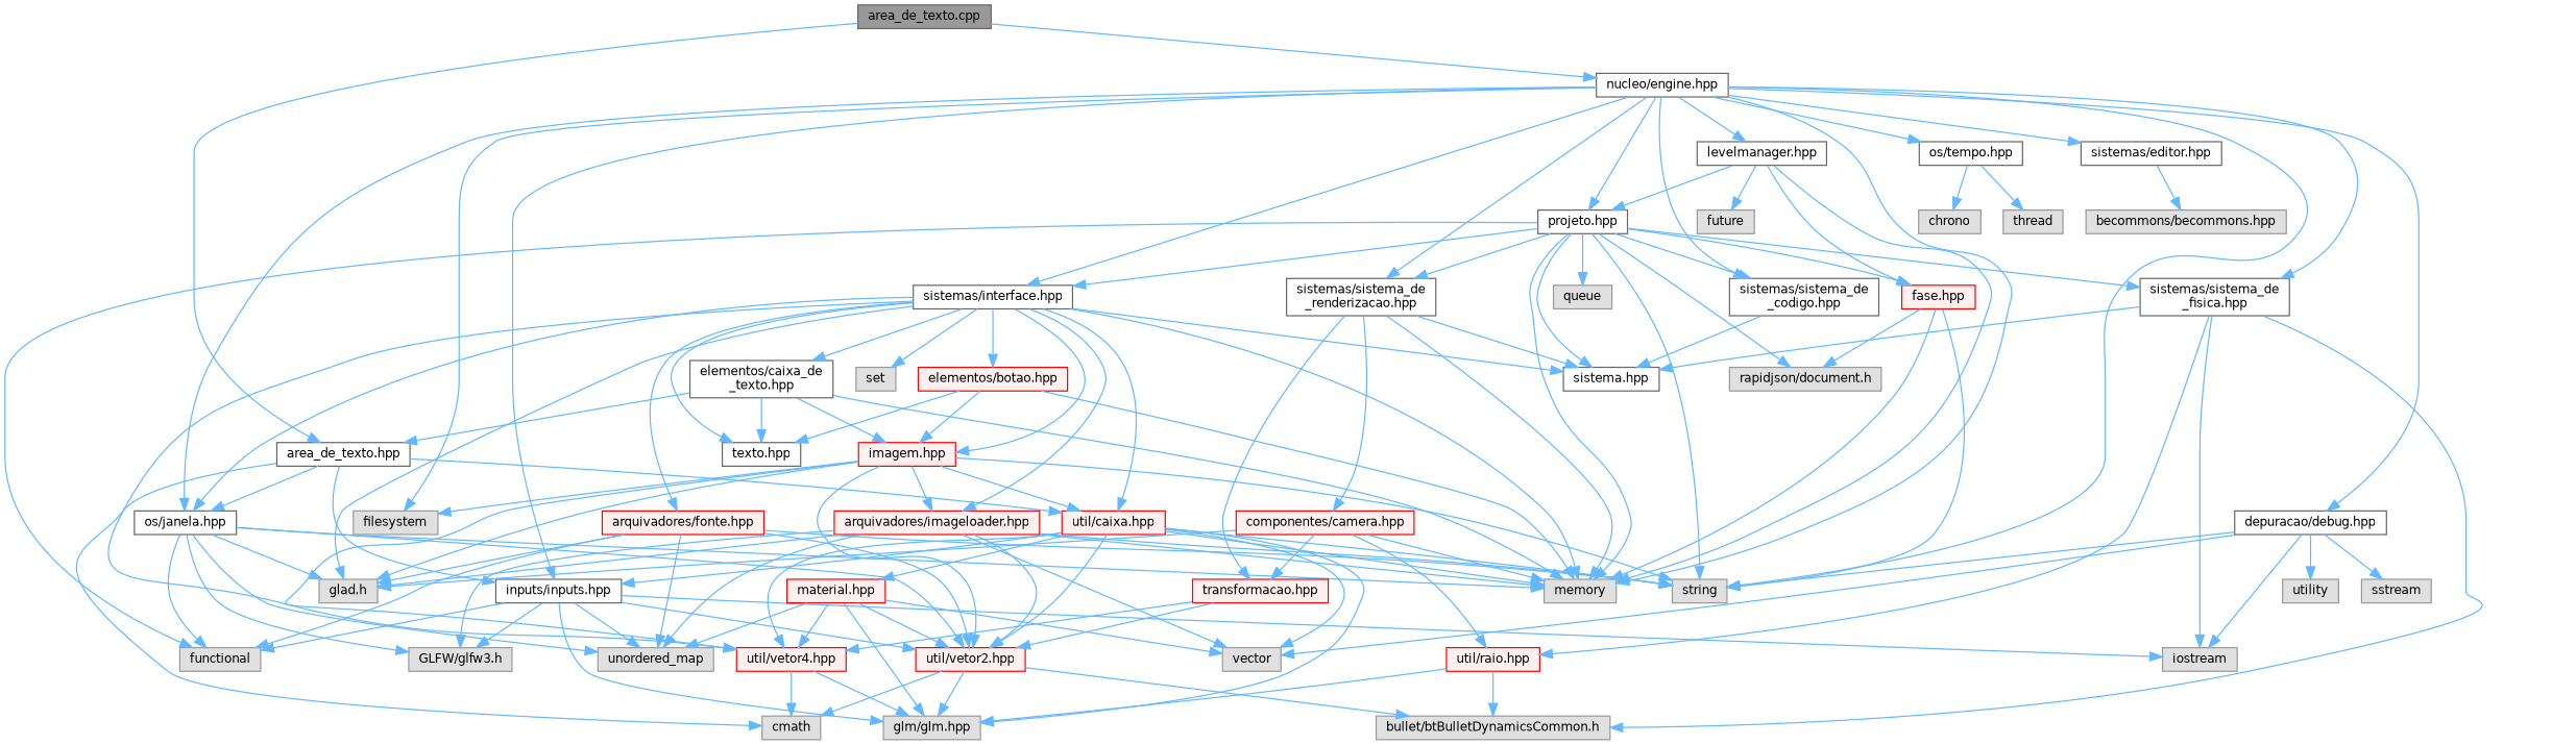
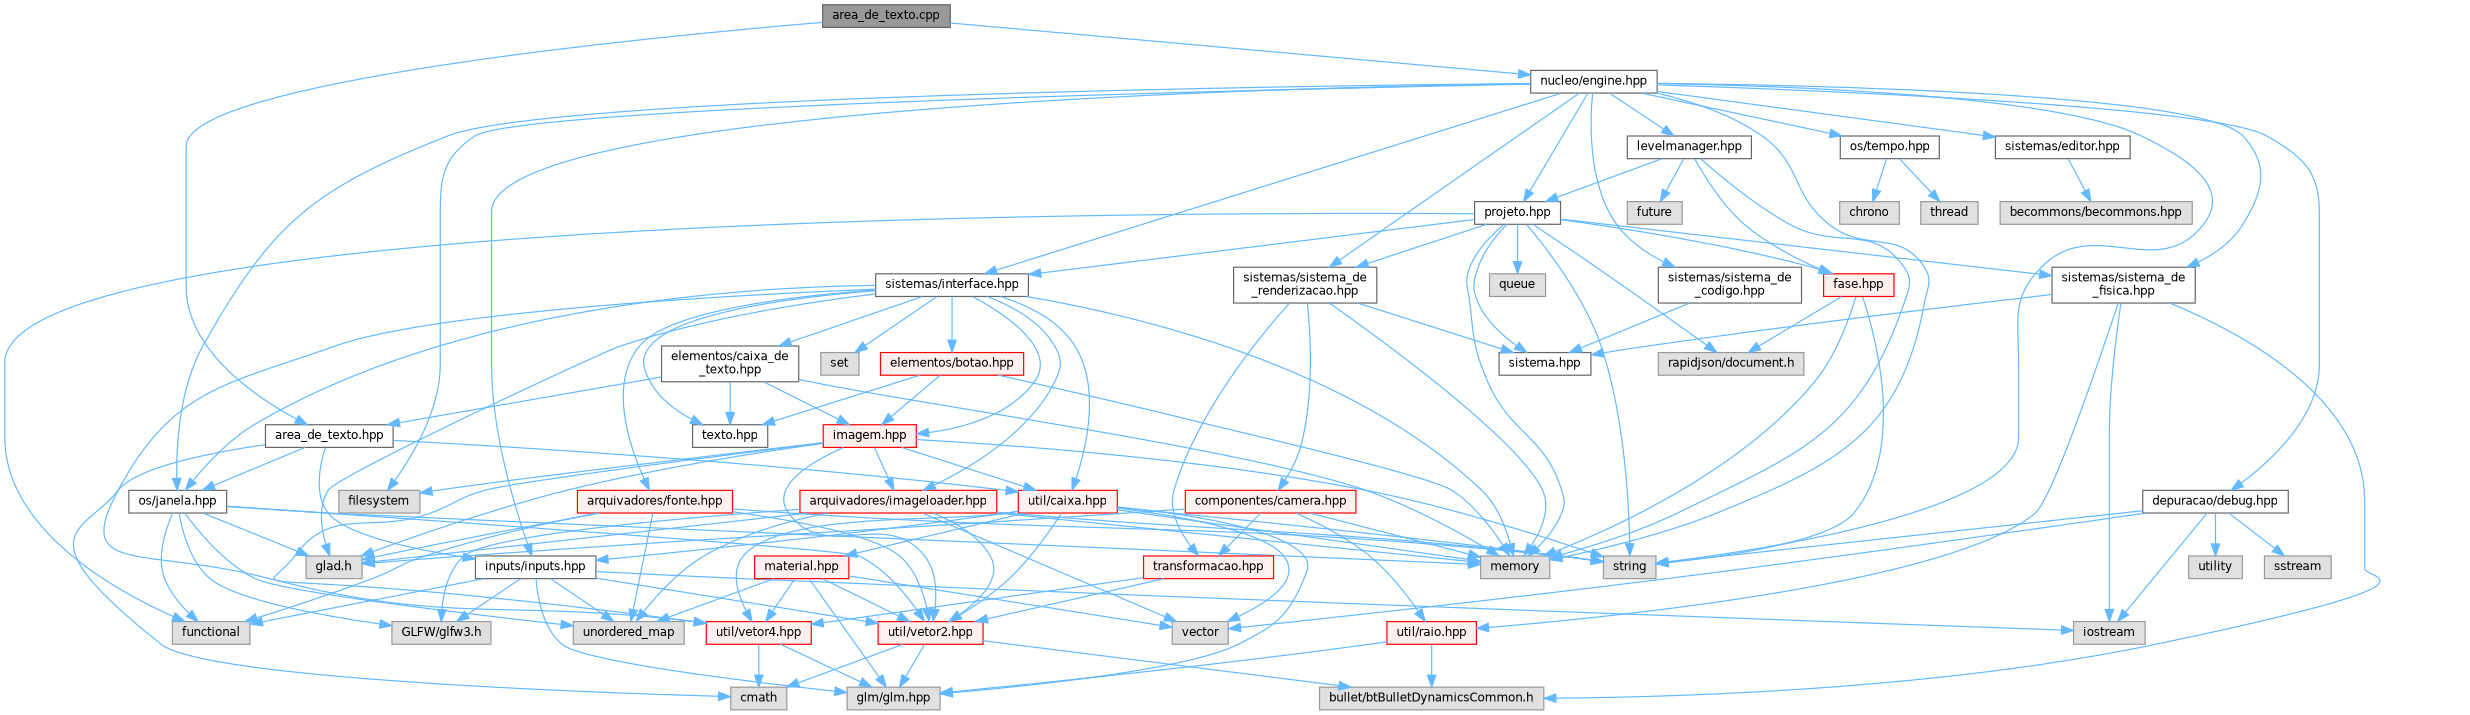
  digraph {
    node [color=grey60 fillcolor="#E0E0E0" fontname=Helvetica fontsize=10 shape=box style=filled]
    edge [color=steelblue1 fontname=Helvetica fontsize=10 labelfontname=Helvetica labelfontsize=10 style=solid]
    n1 [color=gray40 fillcolor=grey60 fontcolor=black height=0.2 label="area_de_texto.cpp" width=0.4]
    n2 [color=grey40 fillcolor=white height=0.2 label="nucleo/engine.hpp" width=0.4]
    n3 [color=grey40 fillcolor=white height=0.2 label="area_de_texto.hpp" width=0.4]
    n4 [height=0.2 label=string width=0.4]
    n5 [height=0.2 label=memory width=0.4]
    n6 [height=0.2 label=filesystem width=0.4]
    n7 [color=grey40 fillcolor=white height=0.2 label="depuracao/debug.hpp" width=0.4]
    n8 [color=grey40 fillcolor=white height=0.2 label="os/janela.hpp" width=0.4]
    n9 [color=grey40 fillcolor=white height=0.2 label="os/tempo.hpp" width=0.4]
    n10 [color=grey40 fillcolor=white height=0.2 label="inputs/inputs.hpp" width=0.4]
    n11 [color=grey40 fillcolor=white height=0.2 label="sistemas/sistema_de\l_renderizacao.hpp" width=0.4]
    n12 [color=grey40 fillcolor=white height=0.2 label="sistemas/interface.hpp" width=0.4]
    n13 [color=grey40 fillcolor=white height=0.2 label="sistemas/sistema_de\l_codigo.hpp" width=0.4]
    n14 [color=grey40 fillcolor=white height=0.2 label="sistemas/sistema_de\l_fisica.hpp" width=0.4]
    n15 [color=grey40 fillcolor=white height=0.2 label="levelmanager.hpp" width=0.4]
    n16 [color=grey40 fillcolor=white height=0.2 label="projeto.hpp" width=0.4]
    n17 [color=grey40 fillcolor=white height=0.2 label="sistemas/editor.hpp" width=0.4]
    n18 [height=0.2 label=cmath width=0.4]
    n19 [color=red fillcolor="#FFF0F0" height=0.2 label="util/caixa.hpp" width=0.4]
    n20 [height=0.2 label=vector width=0.4]
    n21 [height=0.2 label=utility width=0.4]
    n22 [height=0.2 label=iostream width=0.4]
    n23 [height=0.2 label=sstream width=0.4]
    n24 [height=0.2 label=functional width=0.4]
    n25 [height=0.2 label=unordered_map width=0.4]
    n26 [height=0.2 label="glad.h" width=0.4]
    n27 [height=0.2 label="GLFW/glfw3.h" width=0.4]
    n28 [color=red fillcolor="#FFF0F0" height=0.2 label="util/vetor2.hpp" width=0.4]
    n29 [height=0.2 label=thread width=0.4]
    n30 [height=0.2 label=chrono width=0.4]
    n31 [height=0.2 label="glm/glm.hpp" width=0.4]
    n32 [color=grey40 fillcolor=white height=0.2 label="sistema.hpp" width=0.4]
    n33 [color=red fillcolor="#FFF0F0" height=0.2 label="componentes/camera.hpp" width=0.4]
    n34 [color=red fillcolor="#FFF0F0" height=0.2 label="transformacao.hpp" width=0.4]
    n35 [color=red fillcolor="#FFF0F0" height=0.2 label="util/vetor4.hpp" width=0.4]
    n36 [height=0.2 label=set width=0.4]
    n37 [color=red fillcolor="#FFF0F0" height=0.2 label="arquivadores/imageloader.hpp" width=0.4]
    n38 [color=red fillcolor="#FFF0F0" height=0.2 label="arquivadores/fonte.hpp" width=0.4]
    n39 [color=red fillcolor="#FFF0F0" height=0.2 label="elementos/botao.hpp" width=0.4]
    n40 [color=red fillcolor="#FFF0F0" height=0.2 label="imagem.hpp" width=0.4]
    n41 [color=grey40 fillcolor=white height=0.2 label="texto.hpp" width=0.4]
    n42 [color=grey40 fillcolor=white height=0.2 label="elementos/caixa_de\l_texto.hpp" width=0.4]
    n43 [height=0.2 label="bullet/btBulletDynamicsCommon.h" width=0.4]
    n44 [color=red fillcolor="#FFF0F0" height=0.2 label="util/raio.hpp" width=0.4]
    n45 [color=red fillcolor="#FFF0F0" height=0.2 label="fase.hpp" width=0.4]
    n46 [height=0.2 label=future width=0.4]
    n47 [height=0.2 label="rapidjson/document.h" width=0.4]
    n48 [height=0.2 label=queue width=0.4]
    n49 [height=0.2 label="becommons/becommons.hpp" width=0.4]
    n50 [color=red fillcolor="#FFF0F0" height=0.2 label="material.hpp" width=0.4]
    n1 -> n2
    n1 -> n3
    n2 -> n4
    n2 -> n5
    n2 -> n6
    n2 -> n7
    n2 -> n8
    n2 -> n9
    n2 -> n10
    n2 -> n11
    n2 -> n12
    n2 -> n13
    n2 -> n14
    n2 -> n15
    n2 -> n16
    n2 -> n17
    n3 -> n8
    n3 -> n10
    n3 -> n18
    n3 -> n19
    n7 -> n4
    n7 -> n20
    n7 -> n21
    n7 -> n22
    n7 -> n23
    n8 -> n5
    n8 -> n24
    n8 -> n25
    n8 -> n26
    n8 -> n27
    n8 -> n28
    n9 -> n29
    n9 -> n30
    n10 -> n22
    n10 -> n24
    n10 -> n25
    n10 -> n27
    n10 -> n28
    n10 -> n31
    n11 -> n5
    n11 -> n32
    n11 -> n33
    n11 -> n34
    n12 -> n5
    n12 -> n8
    n12 -> n19
    n12 -> n26
-   n12 -> n32
    n12 -> n35
    n12 -> n36
    n12 -> n37
    n12 -> n38
    n12 -> n39
    n12 -> n40
    n12 -> n41
    n12 -> n42
    n13 -> n32
    n14 -> n22
    n14 -> n32
    n14 -> n43
    n14 -> n44
    n15 -> n5
    n15 -> n16
    n15 -> n45
    n15 -> n46
    n16 -> n4
    n16 -> n5
    n16 -> n11
    n16 -> n12
-   n16 -> n13
    n16 -> n14
    n16 -> n24
    n16 -> n32
    n16 -> n45
    n16 -> n47
    n16 -> n48
    n17 -> n49
    n19 -> n4
    n19 -> n5
    n19 -> n10
    n19 -> n20
    n19 -> n28
    n19 -> n31
    n19 -> n35
    n19 -> n50
    n28 -> n18
    n28 -> n31
    n28 -> n43
    n33 -> n5
    n33 -> n26
    n33 -> n34
    n33 -> n44
    n34 -> n28
    n34 -> n35
    n35 -> n18
    n35 -> n31
    n37 -> n4
    n37 -> n5
    n37 -> n20
    n37 -> n25
    n37 -> n26
    n37 -> n27
    n37 -> n28
    n38 -> n4
    n38 -> n24
    n38 -> n25
    n38 -> n26
    n38 -> n28
    n39 -> n5
    n39 -> n40
    n39 -> n41
    n40 -> n4
    n40 -> n6
    n40 -> n19
    n40 -> n26
    n40 -> n28
    n40 -> n35
    n40 -> n37
    n42 -> n3
    n42 -> n5
    n42 -> n40
    n42 -> n41
    n44 -> n31
    n44 -> n43
    n45 -> n4
    n45 -> n5
    n45 -> n47
    n50 -> n20
    n50 -> n25
    n50 -> n28
    n50 -> n31
    n50 -> n35
  }
